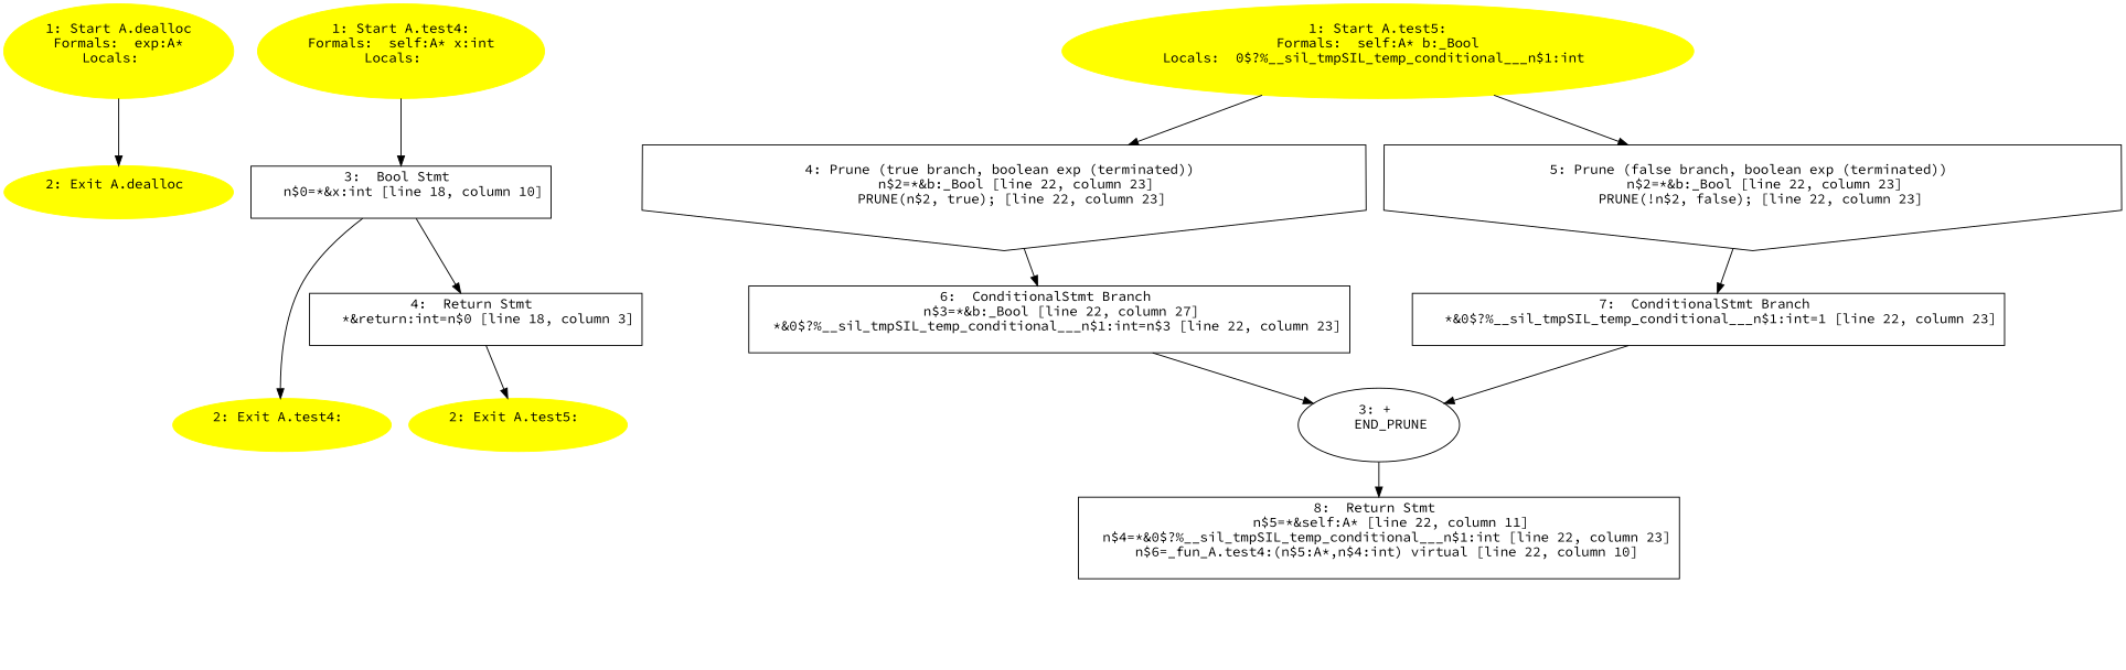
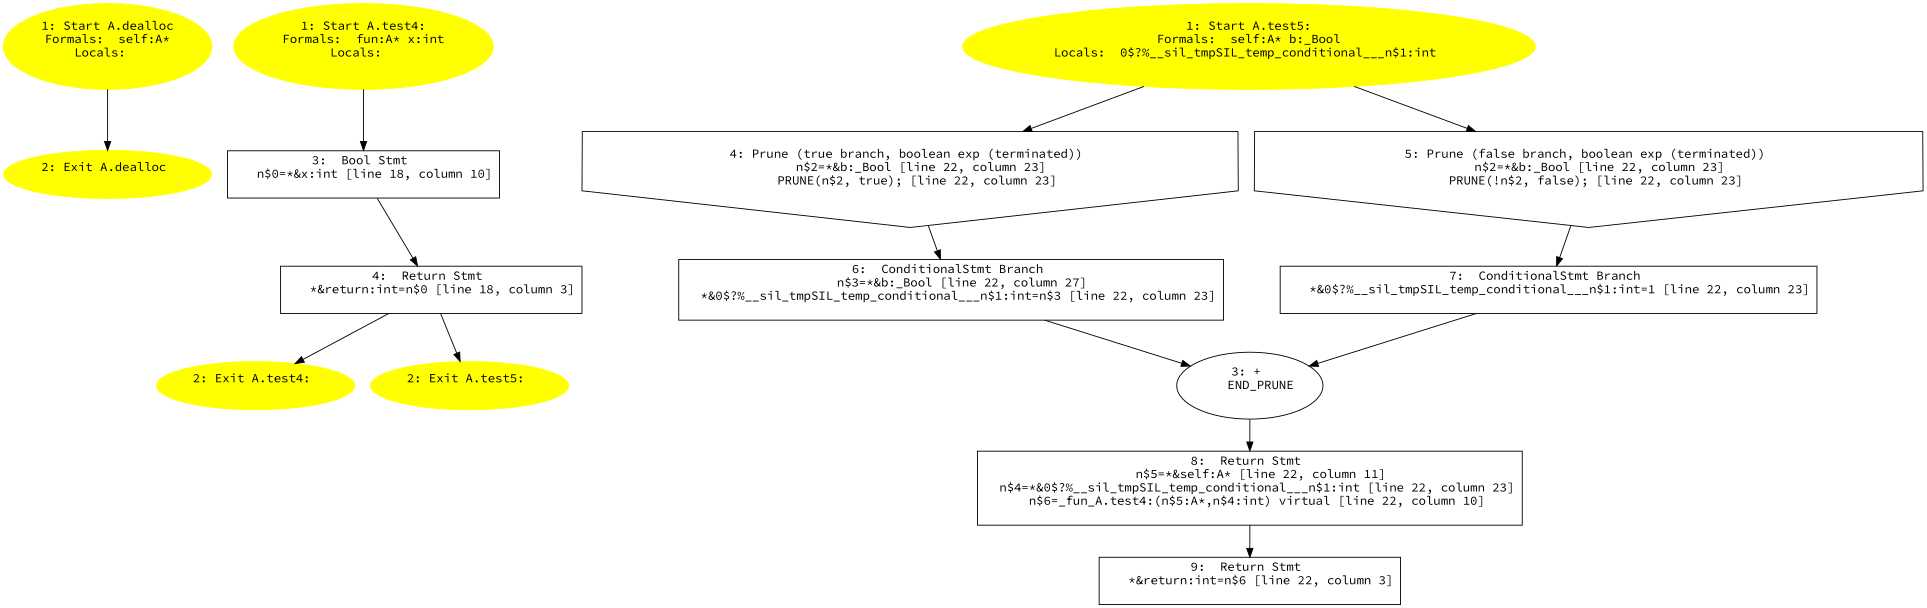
  digraph {
    fontname="Source Code Pro"
    node [fontname="Source Code Pro"]
    edge [fontname="Source Code Pro"]
-   n1 [color=yellow label="1: Start A.dealloc\nFormals:  exp:A*\nLocals:  \n  " style=filled]
+   n1 [color=yellow label="1: Start A.dealloc\nFormals:  self:A*\nLocals:  \n  " style=filled]
    n2 [color=yellow label="2: Exit A.dealloc \n  " style=filled]
-   n3 [color=yellow label="1: Start A.test4:\nFormals:  self:A* x:int\nLocals:  \n  " style=filled]
+   n3 [color=yellow label="1: Start A.test4:\nFormals:  fun:A* x:int\nLocals:  \n  " style=filled]
    n4 [label="3:  Bool Stmt \n   n$0=*&x:int [line 18, column 10]\n " shape=box]
    n5 [label="4:  Return Stmt \n   *&return:int=n$0 [line 18, column 3]\n " shape=box]
    n6 [color=yellow label="2: Exit A.test4: \n  " style=filled]
    n7 [color=yellow label="2: Exit A.test5: \n  " style=filled]
    n8 [color=yellow label="1: Start A.test5:\nFormals:  self:A* b:_Bool\nLocals:  0$?%__sil_tmpSIL_temp_conditional___n$1:int \n  " style=filled]
    n9 [label="4: Prune (true branch, boolean exp (terminated)) \n   n$2=*&b:_Bool [line 22, column 23]\n  PRUNE(n$2, true); [line 22, column 23]\n " shape=invhouse]
    n10 [label="5: Prune (false branch, boolean exp (terminated)) \n   n$2=*&b:_Bool [line 22, column 23]\n  PRUNE(!n$2, false); [line 22, column 23]\n " shape=invhouse]
    n11 [label="6:  ConditionalStmt Branch \n   n$3=*&b:_Bool [line 22, column 27]\n  *&0$?%__sil_tmpSIL_temp_conditional___n$1:int=n$3 [line 22, column 23]\n " shape=box]
    n12 [label="7:  ConditionalStmt Branch \n   *&0$?%__sil_tmpSIL_temp_conditional___n$1:int=1 [line 22, column 23]\n " shape=box]
    n13 [label="3: + \n   END_PRUNE\n "]
    n14 [label="8:  Return Stmt \n   n$5=*&self:A* [line 22, column 11]\n  n$4=*&0$?%__sil_tmpSIL_temp_conditional___n$1:int [line 22, column 23]\n  n$6=_fun_A.test4:(n$5:A*,n$4:int) virtual [line 22, column 10]\n " shape=box]
+   n15 [label="9:  Return Stmt \n   *&return:int=n$6 [line 22, column 3]\n " shape=box]
    n1 -> n2
    n3 -> n4
    n4 -> n5
-   n4 -> n6
+   n5 -> n6
    n5 -> n7
    n8 -> n9
    n8 -> n10
    n9 -> n11
    n10 -> n12
    n11 -> n13
    n12 -> n13
    n13 -> n14
+   n14 -> n15
  }
